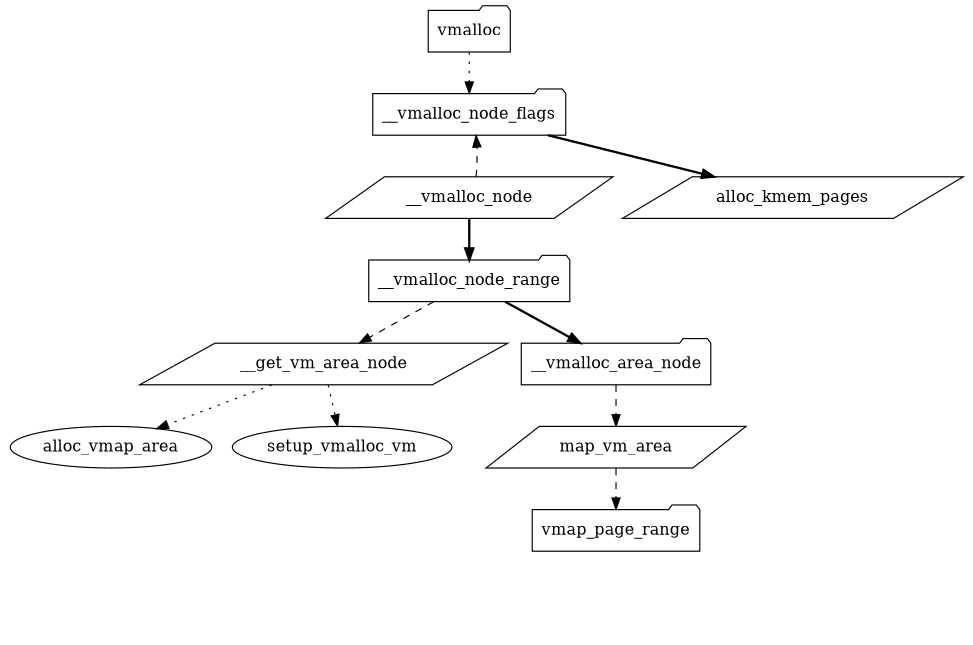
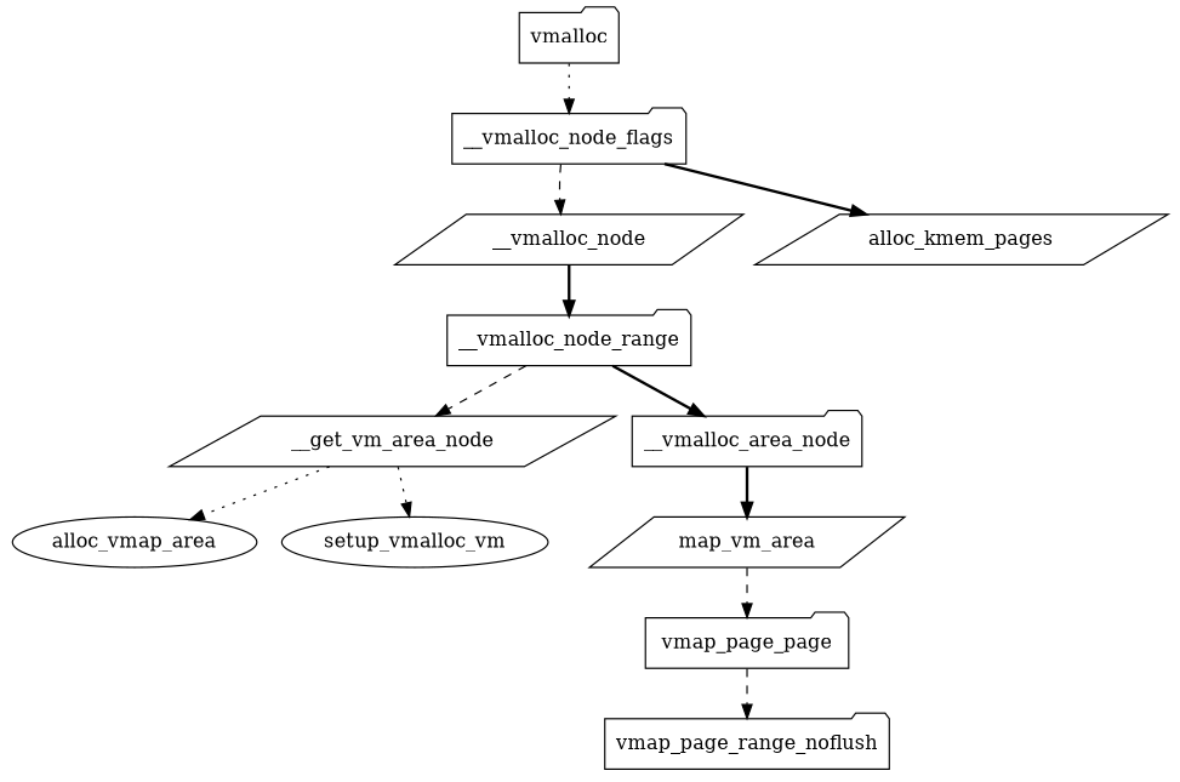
  digraph {
    node [shape=folder]
    edge [style=dashed]
    vmalloc
    __vmalloc_node_flags
    __vmalloc_node [shape=parallelogram]
    alloc_kmem_pages [shape=parallelogram]
    __vmalloc_node_range
    __get_vm_area_node [shape=parallelogram]
    __vmalloc_area_node
    alloc_vmap_area [shape=ellipse]
    setup_vmalloc_vm [shape=ellipse]
    map_vm_area [shape=parallelogram]
-   vmap_page_range
+   vmap_page_range [label=vmap_page_page]
+   vmap_page_range_noflush
    vmalloc -> __vmalloc_node_flags [style=dotted]
-   __vmalloc_node -> __vmalloc_node_flags
+   __vmalloc_node_flags -> __vmalloc_node
    __vmalloc_node_flags -> alloc_kmem_pages [style=bold]
    __vmalloc_node -> __vmalloc_node_range [style=bold]
    __vmalloc_node_range -> __get_vm_area_node
    __vmalloc_node_range -> __vmalloc_area_node [style=bold]
    __get_vm_area_node -> alloc_vmap_area [style=dotted]
    __get_vm_area_node -> setup_vmalloc_vm [style=dotted]
-   __vmalloc_area_node -> map_vm_area
+   __vmalloc_area_node -> map_vm_area [style=bold]
    map_vm_area -> vmap_page_range
+   vmap_page_range -> vmap_page_range_noflush
  }
